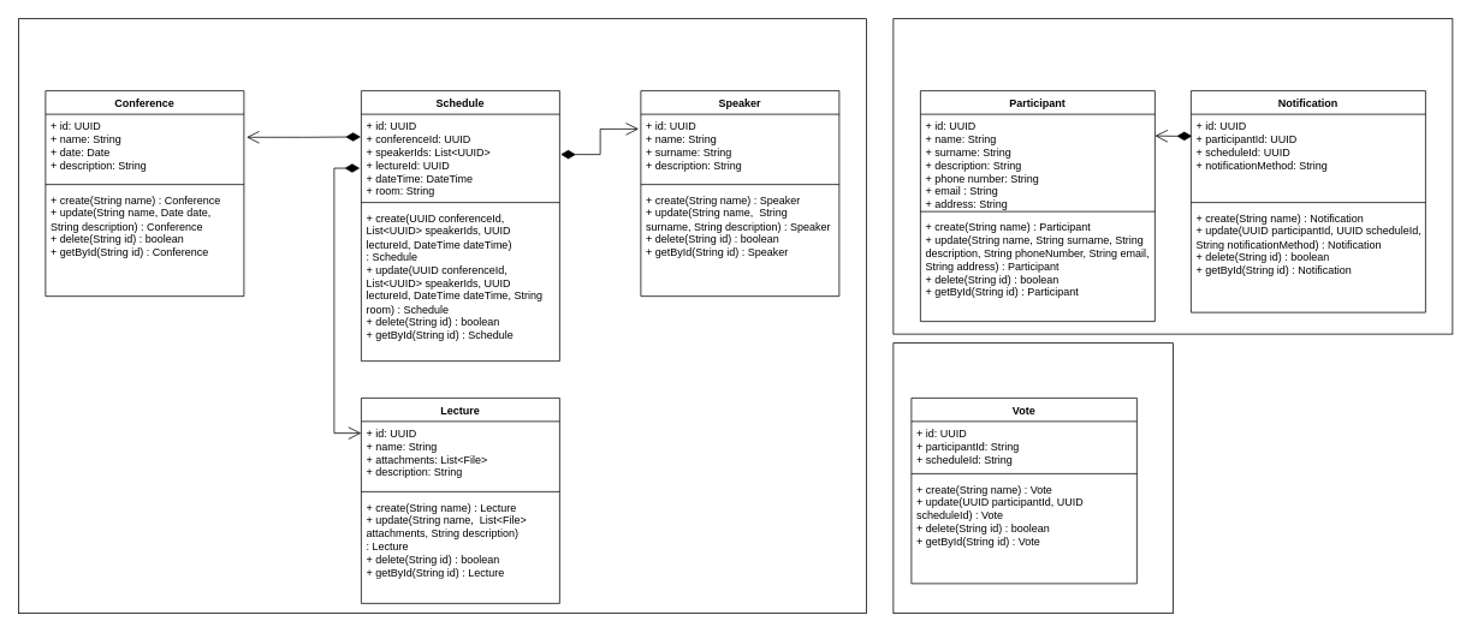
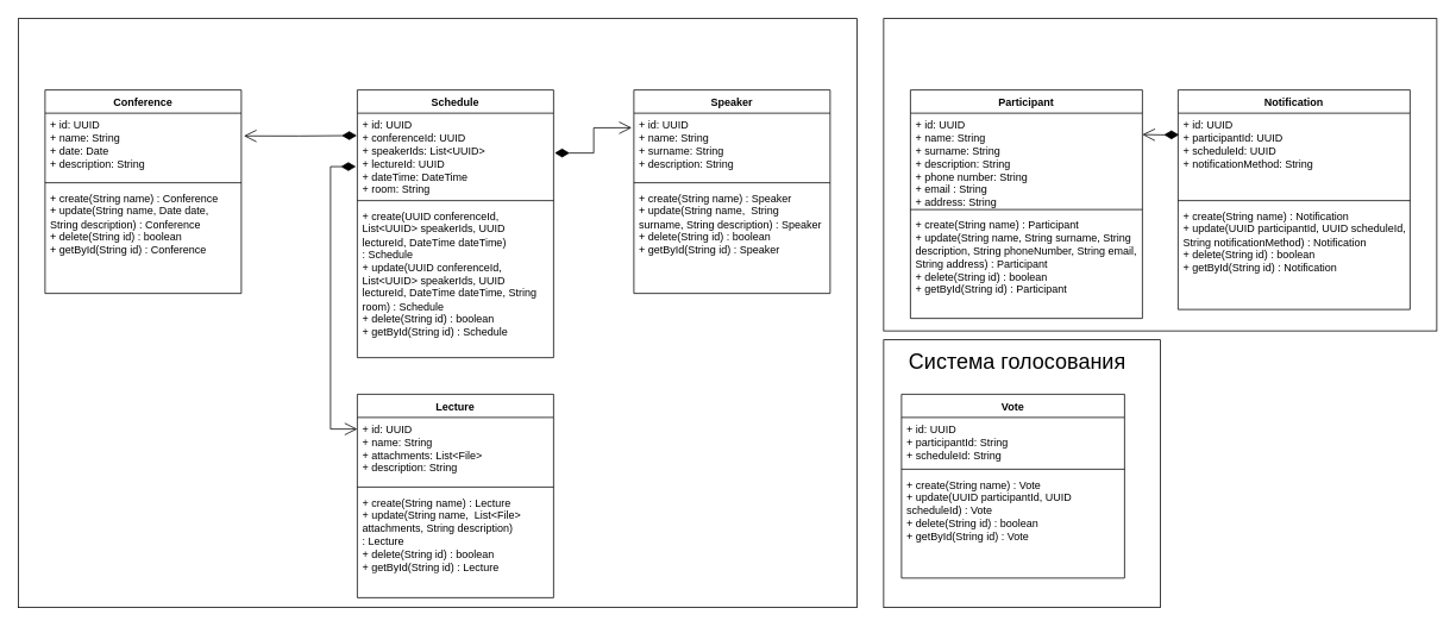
  <mxCell id="0" />
  <mxCell id="1" parent="0" />
  <mxCell id="2" value="" style="html=1;whiteSpace=wrap;" parent="1" vertex="1"><mxGeometry x="990" y="380" width="310" height="300" as="geometry" /></mxCell>
  <mxCell id="3" value="" style="html=1;whiteSpace=wrap;" parent="1" vertex="1"><mxGeometry x="990" y="20" width="620" height="350" as="geometry" /></mxCell>
  <mxCell id="4" value="" style="html=1;whiteSpace=wrap;" parent="1" vertex="1"><mxGeometry x="20" y="20" width="940" height="660" as="geometry" /></mxCell>
  <mxCell id="5" value="Conference" style="swimlane;fontStyle=1;align=center;verticalAlign=top;childLayout=stackLayout;horizontal=1;startSize=26;horizontalStack=0;resizeParent=1;resizeParentMax=0;resizeLast=0;collapsible=1;marginBottom=0;whiteSpace=wrap;html=1;" parent="1" vertex="1"><mxGeometry x="50" y="100" width="220" height="228" as="geometry" /></mxCell>
  <mxCell id="6" value="+ id: UUID&lt;br&gt;+ name: String&lt;br&gt;+ date: Date&lt;br&gt;+ description: String" style="text;strokeColor=none;fillColor=none;align=left;verticalAlign=top;spacingLeft=4;spacingRight=4;overflow=hidden;rotatable=0;points=[[0,0.5],[1,0.5]];portConstraint=eastwest;whiteSpace=wrap;html=1;" parent="5" vertex="1"><mxGeometry y="26" width="220" height="74" as="geometry" /></mxCell>
  <mxCell id="7" value="" style="line;strokeWidth=1;fillColor=none;align=left;verticalAlign=middle;spacingTop=-1;spacingLeft=3;spacingRight=3;rotatable=0;labelPosition=right;points=[];portConstraint=eastwest;strokeColor=inherit;" parent="5" vertex="1"><mxGeometry y="100" width="220" height="8" as="geometry" /></mxCell>
  <mxCell id="8" value="+ create(String name) : Conference&lt;br&gt;+ update(String name, Date date, String description) : Conference&lt;div&gt;+ delete(String id) : boolean&lt;/div&gt;&lt;div&gt;+ getById(String id) : Conference&lt;/div&gt;" style="text;strokeColor=none;fillColor=none;align=left;verticalAlign=top;spacingLeft=4;spacingRight=4;overflow=hidden;rotatable=0;points=[[0,0.5],[1,0.5]];portConstraint=eastwest;whiteSpace=wrap;html=1;" parent="5" vertex="1"><mxGeometry y="108" width="220" height="120" as="geometry" /></mxCell>
  <mxCell id="9" value="Lecture" style="swimlane;fontStyle=1;align=center;verticalAlign=top;childLayout=stackLayout;horizontal=1;startSize=26;horizontalStack=0;resizeParent=1;resizeParentMax=0;resizeLast=0;collapsible=1;marginBottom=0;whiteSpace=wrap;html=1;" parent="1" vertex="1"><mxGeometry x="400" y="441" width="220" height="228" as="geometry" /></mxCell>
  <mxCell id="10" value="+ id: UUID&lt;br&gt;+ name: String&lt;br&gt;+ attachments: List&amp;lt;File&amp;gt;&lt;br&gt;+ description: String" style="text;strokeColor=none;fillColor=none;align=left;verticalAlign=top;spacingLeft=4;spacingRight=4;overflow=hidden;rotatable=0;points=[[0,0.5],[1,0.5]];portConstraint=eastwest;whiteSpace=wrap;html=1;" parent="9" vertex="1"><mxGeometry y="26" width="220" height="74" as="geometry" /></mxCell>
  <mxCell id="11" value="" style="line;strokeWidth=1;fillColor=none;align=left;verticalAlign=middle;spacingTop=-1;spacingLeft=3;spacingRight=3;rotatable=0;labelPosition=right;points=[];portConstraint=eastwest;strokeColor=inherit;" parent="9" vertex="1"><mxGeometry y="100" width="220" height="8" as="geometry" /></mxCell>
  <mxCell id="12" value="+ create(String name) :&amp;nbsp;&lt;span style=&quot;text-align: center;&quot;&gt;Lecture&lt;/span&gt;&lt;br&gt;+ update(String name,&amp;nbsp; List&amp;lt;File&amp;gt; attachments, String description) :&amp;nbsp;&lt;span style=&quot;text-align: center;&quot;&gt;Lecture&lt;/span&gt;&lt;div&gt;+ delete(String id) : boolean&lt;/div&gt;&lt;div&gt;+ getById(String id) :&amp;nbsp;&lt;span style=&quot;text-align: center; background-color: initial;&quot;&gt;Lecture&lt;/span&gt;&lt;/div&gt;" style="text;strokeColor=none;fillColor=none;align=left;verticalAlign=top;spacingLeft=4;spacingRight=4;overflow=hidden;rotatable=0;points=[[0,0.5],[1,0.5]];portConstraint=eastwest;whiteSpace=wrap;html=1;" parent="9" vertex="1"><mxGeometry y="108" width="220" height="120" as="geometry" /></mxCell>
  <mxCell id="13" value="Speaker" style="swimlane;fontStyle=1;align=center;verticalAlign=top;childLayout=stackLayout;horizontal=1;startSize=26;horizontalStack=0;resizeParent=1;resizeParentMax=0;resizeLast=0;collapsible=1;marginBottom=0;whiteSpace=wrap;html=1;" parent="1" vertex="1"><mxGeometry x="710" y="100" width="220" height="228" as="geometry" /></mxCell>
  <mxCell id="14" value="+ id: UUID&lt;br&gt;+ name: String&lt;div&gt;+ surname: String&lt;br&gt;+ description: String&lt;/div&gt;" style="text;strokeColor=none;fillColor=none;align=left;verticalAlign=top;spacingLeft=4;spacingRight=4;overflow=hidden;rotatable=0;points=[[0,0.5],[1,0.5]];portConstraint=eastwest;whiteSpace=wrap;html=1;" parent="13" vertex="1"><mxGeometry y="26" width="220" height="74" as="geometry" /></mxCell>
  <mxCell id="15" value="" style="line;strokeWidth=1;fillColor=none;align=left;verticalAlign=middle;spacingTop=-1;spacingLeft=3;spacingRight=3;rotatable=0;labelPosition=right;points=[];portConstraint=eastwest;strokeColor=inherit;" parent="13" vertex="1"><mxGeometry y="100" width="220" height="8" as="geometry" /></mxCell>
  <mxCell id="16" value="+ create(String name) :&amp;nbsp;&lt;span style=&quot;text-align: center;&quot;&gt;Speaker&lt;/span&gt;&lt;br&gt;+ update(String name,&amp;nbsp; String surname, String description) :&amp;nbsp;&lt;span style=&quot;text-align: center;&quot;&gt;Speaker&lt;/span&gt;&lt;div&gt;+ delete(String id) : boolean&lt;/div&gt;&lt;div&gt;+ getById(String id) :&amp;nbsp;&lt;span style=&quot;text-align: center; background-color: initial;&quot;&gt;Speaker&lt;/span&gt;&lt;/div&gt;" style="text;strokeColor=none;fillColor=none;align=left;verticalAlign=top;spacingLeft=4;spacingRight=4;overflow=hidden;rotatable=0;points=[[0,0.5],[1,0.5]];portConstraint=eastwest;whiteSpace=wrap;html=1;" parent="13" vertex="1"><mxGeometry y="108" width="220" height="120" as="geometry" /></mxCell>
  <mxCell id="17" value="Schedule" style="swimlane;fontStyle=1;align=center;verticalAlign=top;childLayout=stackLayout;horizontal=1;startSize=26;horizontalStack=0;resizeParent=1;resizeParentMax=0;resizeLast=0;collapsible=1;marginBottom=0;whiteSpace=wrap;html=1;" parent="1" vertex="1"><mxGeometry x="400" y="100" width="220" height="300" as="geometry" /></mxCell>
  <mxCell id="18" value="+ id: UUID&lt;br&gt;+ conferenceId: UUID&lt;br&gt;+ speakerIds: List&amp;lt;UUID&amp;gt;&lt;br&gt;+ lectureId: UUID&lt;div&gt;+ dateTime: DateTime&lt;br&gt;+ room: String&lt;/div&gt;" style="text;strokeColor=none;fillColor=none;align=left;verticalAlign=top;spacingLeft=4;spacingRight=4;overflow=hidden;rotatable=0;points=[[0,0.5],[1,0.5]];portConstraint=eastwest;whiteSpace=wrap;html=1;" parent="17" vertex="1"><mxGeometry y="26" width="220" height="94" as="geometry" /></mxCell>
  <mxCell id="19" value="" style="line;strokeWidth=1;fillColor=none;align=left;verticalAlign=middle;spacingTop=-1;spacingLeft=3;spacingRight=3;rotatable=0;labelPosition=right;points=[];portConstraint=eastwest;strokeColor=inherit;" parent="17" vertex="1"><mxGeometry y="120" width="220" height="8" as="geometry" /></mxCell>
  <mxCell id="20" value="+ create(UUID conferenceId, List&amp;lt;UUID&amp;gt; speakerIds, UUID lectureId, DateTime dateTime) :&amp;nbsp;&lt;span style=&quot;text-align: center;&quot;&gt;Schedule&lt;/span&gt;&lt;br&gt;+ update(UUID conferenceId, List&amp;lt;UUID&amp;gt; speakerIds, UUID lectureId, DateTime dateTime, String room) :&amp;nbsp;&lt;span style=&quot;text-align: center;&quot;&gt;Schedule&lt;/span&gt;&lt;div&gt;+ delete(String id) : boolean&lt;/div&gt;&lt;div&gt;+ getById(String id) :&amp;nbsp;&lt;span style=&quot;text-align: center; background-color: initial;&quot;&gt;Schedule&lt;/span&gt;&lt;/div&gt;" style="text;strokeColor=none;fillColor=none;align=left;verticalAlign=top;spacingLeft=4;spacingRight=4;overflow=hidden;rotatable=0;points=[[0,0.5],[1,0.5]];portConstraint=eastwest;whiteSpace=wrap;html=1;" parent="17" vertex="1"><mxGeometry y="128" width="220" height="172" as="geometry" /></mxCell>
  <mxCell id="21" value="" style="endArrow=open;html=1;endSize=12;startArrow=diamondThin;startSize=14;startFill=1;edgeStyle=orthogonalEdgeStyle;align=left;verticalAlign=bottom;rounded=0;entryX=-0.011;entryY=0.221;entryDx=0;entryDy=0;entryPerimeter=0;exitX=1.005;exitY=0.475;exitDx=0;exitDy=0;exitPerimeter=0;" parent="1" source="18" target="14" edge="1"><mxGeometry x="-1" y="3" relative="1" as="geometry"><mxPoint x="630" y="180" as="sourcePoint" /><mxPoint x="530" y="330" as="targetPoint" /><Array as="points"><mxPoint x="665" y="171" /><mxPoint x="665" y="142" /></Array></mxGeometry></mxCell>
  <mxCell id="22" value="" style="endArrow=open;html=1;endSize=12;startArrow=diamondThin;startSize=14;startFill=1;edgeStyle=orthogonalEdgeStyle;align=left;verticalAlign=bottom;rounded=0;exitX=-0.007;exitY=0.796;exitDx=0;exitDy=0;exitPerimeter=0;" parent="1" target="10" edge="1"><mxGeometry x="-0.862" y="-6" relative="1" as="geometry"><mxPoint x="398.46" y="185.904" as="sourcePoint" /><mxPoint x="500" y="441" as="targetPoint" /><Array as="points"><mxPoint x="370" y="186" /><mxPoint x="370" y="480" /></Array><mxPoint x="6" y="-6" as="offset" /></mxGeometry></mxCell>
  <mxCell id="23" value="" style="endArrow=open;html=1;endSize=12;startArrow=diamondThin;startSize=14;startFill=1;edgeStyle=orthogonalEdgeStyle;align=left;verticalAlign=bottom;rounded=0;entryX=1.013;entryY=0.345;entryDx=0;entryDy=0;entryPerimeter=0;" parent="1" target="6" edge="1"><mxGeometry x="-0.298" relative="1" as="geometry"><mxPoint x="399.48" y="151.1" as="sourcePoint" /><mxPoint x="283.22" y="40.05" as="targetPoint" /><mxPoint as="offset" /></mxGeometry></mxCell>
  <mxCell id="24" value="Participant" style="swimlane;fontStyle=1;align=center;verticalAlign=top;childLayout=stackLayout;horizontal=1;startSize=26;horizontalStack=0;resizeParent=1;resizeParentMax=0;resizeLast=0;collapsible=1;marginBottom=0;whiteSpace=wrap;html=1;" parent="1" vertex="1"><mxGeometry x="1020" y="100" width="260" height="256" as="geometry" /></mxCell>
  <mxCell id="25" value="+ id: UUID&lt;br&gt;+ name: String&lt;br&gt;+ surname: String&lt;br&gt;+ description: String&lt;br&gt;+ phone number: String&lt;br&gt;+ email : String&lt;br&gt;+ address: String" style="text;strokeColor=none;fillColor=none;align=left;verticalAlign=top;spacingLeft=4;spacingRight=4;overflow=hidden;rotatable=0;points=[[0,0.5],[1,0.5]];portConstraint=eastwest;whiteSpace=wrap;html=1;" parent="24" vertex="1"><mxGeometry y="26" width="260" height="104" as="geometry" /></mxCell>
  <mxCell id="26" value="" style="line;strokeWidth=1;fillColor=none;align=left;verticalAlign=middle;spacingTop=-1;spacingLeft=3;spacingRight=3;rotatable=0;labelPosition=right;points=[];portConstraint=eastwest;strokeColor=inherit;" parent="24" vertex="1"><mxGeometry y="130" width="260" height="8" as="geometry" /></mxCell>
  <mxCell id="27" value="+ create(String name) :&amp;nbsp;&lt;span style=&quot;text-align: center;&quot;&gt;Participant&lt;/span&gt;&lt;br&gt;+ update(String name, String surname, String description, String phoneNumber, String email, String address) :&amp;nbsp;&lt;span style=&quot;text-align: center;&quot;&gt;Participant&lt;/span&gt;&lt;div&gt;+ delete(String id) : boolean&lt;/div&gt;&lt;div&gt;+ getById(String id) :&amp;nbsp;&lt;span style=&quot;text-align: center; background-color: initial;&quot;&gt;Participant&lt;/span&gt;&lt;/div&gt;" style="text;strokeColor=none;fillColor=none;align=left;verticalAlign=top;spacingLeft=4;spacingRight=4;overflow=hidden;rotatable=0;points=[[0,0.5],[1,0.5]];portConstraint=eastwest;whiteSpace=wrap;html=1;" parent="24" vertex="1"><mxGeometry y="138" width="260" height="118" as="geometry" /></mxCell>
  <mxCell id="28" value="Notification" style="swimlane;fontStyle=1;align=center;verticalAlign=top;childLayout=stackLayout;horizontal=1;startSize=26;horizontalStack=0;resizeParent=1;resizeParentMax=0;resizeLast=0;collapsible=1;marginBottom=0;whiteSpace=wrap;html=1;" parent="1" vertex="1"><mxGeometry x="1320" y="100" width="260" height="246" as="geometry" /></mxCell>
  <mxCell id="29" value="+ id: UUID&lt;br&gt;+ participantId: UUID&lt;br&gt;+ scheduleId: UUID&lt;div&gt;+ notificationMethod: String&lt;/div&gt;" style="text;strokeColor=none;fillColor=none;align=left;verticalAlign=top;spacingLeft=4;spacingRight=4;overflow=hidden;rotatable=0;points=[[0,0.5],[1,0.5]];portConstraint=eastwest;whiteSpace=wrap;html=1;" parent="28" vertex="1"><mxGeometry y="26" width="260" height="94" as="geometry" /></mxCell>
  <mxCell id="30" value="" style="line;strokeWidth=1;fillColor=none;align=left;verticalAlign=middle;spacingTop=-1;spacingLeft=3;spacingRight=3;rotatable=0;labelPosition=right;points=[];portConstraint=eastwest;strokeColor=inherit;" parent="28" vertex="1"><mxGeometry y="120" width="260" height="8" as="geometry" /></mxCell>
  <mxCell id="31" value="+ create(String name) :&amp;nbsp;&lt;span style=&quot;text-align: center;&quot;&gt;Notification&lt;/span&gt;&lt;br&gt;+ update(UUID participantId, UUID scheduleId, String notificationMethod) :&amp;nbsp;&lt;span style=&quot;text-align: center;&quot;&gt;Notification&lt;/span&gt;&lt;div&gt;+ delete(String id) : boolean&lt;/div&gt;&lt;div&gt;+ getById(String id) :&amp;nbsp;&lt;span style=&quot;text-align: center; background-color: initial;&quot;&gt;Notification&lt;/span&gt;&lt;/div&gt;" style="text;strokeColor=none;fillColor=none;align=left;verticalAlign=top;spacingLeft=4;spacingRight=4;overflow=hidden;rotatable=0;points=[[0,0.5],[1,0.5]];portConstraint=eastwest;whiteSpace=wrap;html=1;" parent="28" vertex="1"><mxGeometry y="128" width="260" height="118" as="geometry" /></mxCell>
  <mxCell id="32" value="Vote" style="swimlane;fontStyle=1;align=center;verticalAlign=top;childLayout=stackLayout;horizontal=1;startSize=26;horizontalStack=0;resizeParent=1;resizeParentMax=0;resizeLast=0;collapsible=1;marginBottom=0;whiteSpace=wrap;html=1;" parent="1" vertex="1"><mxGeometry x="1010" y="441" width="250" height="206" as="geometry" /></mxCell>
  <mxCell id="33" value="+ id: UUID&lt;br&gt;+ participantId: String&lt;br&gt;+ scheduleId: String" style="text;strokeColor=none;fillColor=none;align=left;verticalAlign=top;spacingLeft=4;spacingRight=4;overflow=hidden;rotatable=0;points=[[0,0.5],[1,0.5]];portConstraint=eastwest;whiteSpace=wrap;html=1;" parent="32" vertex="1"><mxGeometry y="26" width="250" height="54" as="geometry" /></mxCell>
  <mxCell id="34" value="" style="line;strokeWidth=1;fillColor=none;align=left;verticalAlign=middle;spacingTop=-1;spacingLeft=3;spacingRight=3;rotatable=0;labelPosition=right;points=[];portConstraint=eastwest;strokeColor=inherit;" parent="32" vertex="1"><mxGeometry y="80" width="250" height="8" as="geometry" /></mxCell>
  <mxCell id="35" value="+ create(String name) :&amp;nbsp;&lt;span style=&quot;text-align: center;&quot;&gt;Vote&lt;/span&gt;&lt;br&gt;+ update(UUID participantId, UUID scheduleId) :&amp;nbsp;&lt;span style=&quot;text-align: center;&quot;&gt;Vote&lt;/span&gt;&lt;div&gt;+ delete(String id) : boolean&lt;/div&gt;&lt;div&gt;+ getById(String id) :&amp;nbsp;&lt;span style=&quot;text-align: center; background-color: initial;&quot;&gt;Vote&lt;/span&gt;&lt;/div&gt;" style="text;strokeColor=none;fillColor=none;align=left;verticalAlign=top;spacingLeft=4;spacingRight=4;overflow=hidden;rotatable=0;points=[[0,0.5],[1,0.5]];portConstraint=eastwest;whiteSpace=wrap;html=1;" parent="32" vertex="1"><mxGeometry y="88" width="250" height="118" as="geometry" /></mxCell>
+ <mxCell id="36" value="&lt;span style=&quot;font-size: 24px;&quot;&gt;Система голосования&lt;/span&gt;" style="text;html=1;align=center;verticalAlign=middle;whiteSpace=wrap;rounded=0;" parent="1" vertex="1"><mxGeometry x="990" y="390" width="300" height="30" as="geometry" /></mxCell>
  <mxCell id="37" value="" style="endArrow=open;html=1;endSize=12;startArrow=diamondThin;startSize=14;startFill=1;edgeStyle=orthogonalEdgeStyle;align=left;verticalAlign=bottom;rounded=0;exitX=0.004;exitY=0.258;exitDx=0;exitDy=0;exitPerimeter=0;" edge="1" parent="1" source="29"><mxGeometry x="-0.298" relative="1" as="geometry"><mxPoint x="1326.48" y="150" as="sourcePoint" /><mxPoint x="1280" y="150" as="targetPoint" /><mxPoint as="offset" /></mxGeometry></mxCell>
